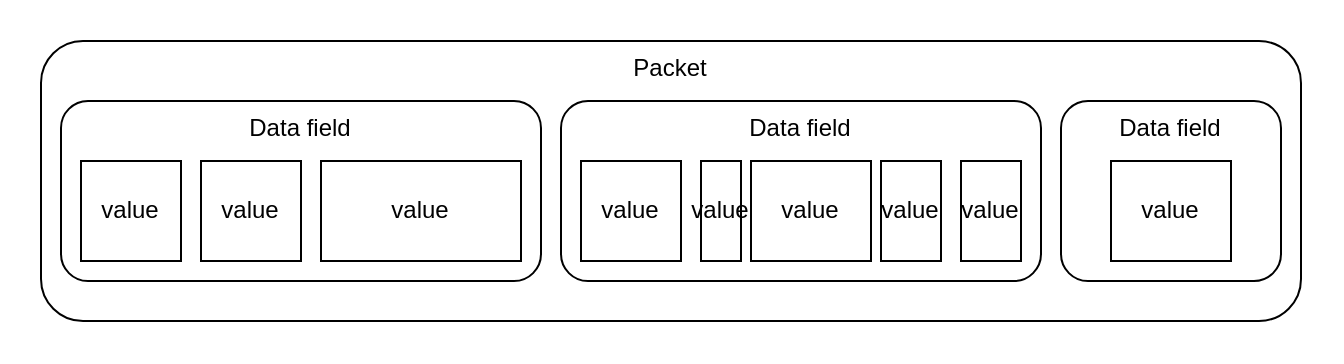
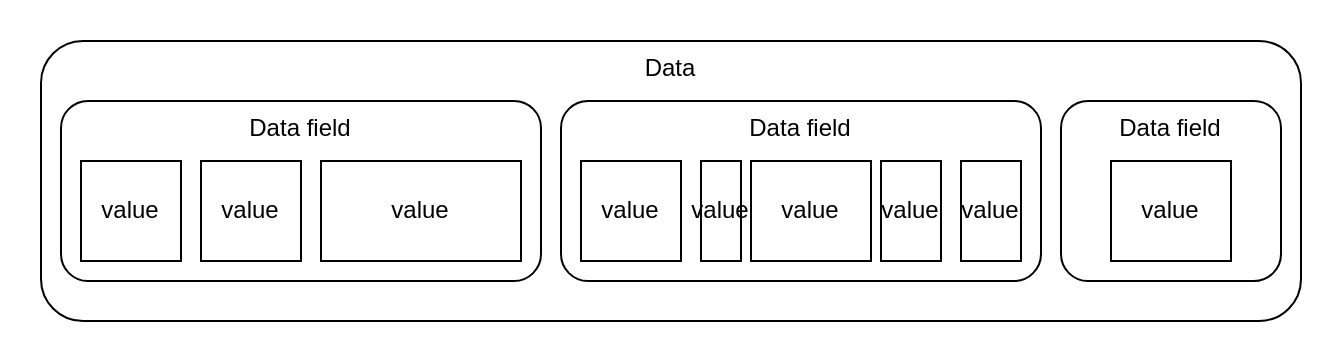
  <mxCell id="0" />
  <mxCell id="1" parent="0" />
- <mxCell id="2" value="Packet" style="rounded=1;whiteSpace=wrap;html=1;verticalAlign=top;" vertex="1" parent="1"><mxGeometry x="20" y="20" width="630" height="140" as="geometry" /></mxCell>
+ <mxCell id="2" value="Data" style="rounded=1;whiteSpace=wrap;html=1;verticalAlign=top;" vertex="1" parent="1"><mxGeometry x="20" y="20" width="630" height="140" as="geometry" /></mxCell>
  <mxCell id="3" value="Data field" style="rounded=1;whiteSpace=wrap;html=1;verticalAlign=top;" vertex="1" parent="1"><mxGeometry x="30" y="50" width="240" height="90" as="geometry" /></mxCell>
  <mxCell id="4" value="Data field" style="rounded=1;whiteSpace=wrap;html=1;verticalAlign=top;" vertex="1" parent="1"><mxGeometry x="280" y="50" width="240" height="90" as="geometry" /></mxCell>
  <mxCell id="5" value="Data field" style="rounded=1;whiteSpace=wrap;html=1;verticalAlign=top;" vertex="1" parent="1"><mxGeometry x="530" y="50" width="110" height="90" as="geometry" /></mxCell>
  <mxCell id="6" value="value" style="whiteSpace=wrap;html=1;aspect=fixed;" vertex="1" parent="1"><mxGeometry x="40" y="80" width="50" height="50" as="geometry" /></mxCell>
  <mxCell id="7" value="value" style="whiteSpace=wrap;html=1;aspect=fixed;" vertex="1" parent="1"><mxGeometry x="100" y="80" width="50" height="50" as="geometry" /></mxCell>
  <mxCell id="8" value="value" style="rounded=0;whiteSpace=wrap;html=1;" vertex="1" parent="1"><mxGeometry x="160" y="80" width="100" height="50" as="geometry" /></mxCell>
  <mxCell id="9" value="value" style="rounded=0;whiteSpace=wrap;html=1;" vertex="1" parent="1"><mxGeometry x="480" y="80" width="30" height="50" as="geometry" /></mxCell>
  <mxCell id="10" value="value" style="rounded=0;whiteSpace=wrap;html=1;" vertex="1" parent="1"><mxGeometry x="440" y="80" width="30" height="50" as="geometry" /></mxCell>
  <mxCell id="11" value="value" style="rounded=0;whiteSpace=wrap;html=1;" vertex="1" parent="1"><mxGeometry x="375" y="80" width="60" height="50" as="geometry" /></mxCell>
  <mxCell id="12" value="value" style="rounded=0;whiteSpace=wrap;html=1;" vertex="1" parent="1"><mxGeometry x="290" y="80" width="50" height="50" as="geometry" /></mxCell>
  <mxCell id="13" value="value" style="rounded=0;whiteSpace=wrap;html=1;" vertex="1" parent="1"><mxGeometry x="350" y="80" width="20" height="50" as="geometry" /></mxCell>
  <mxCell id="14" value="value" style="rounded=0;whiteSpace=wrap;html=1;" vertex="1" parent="1"><mxGeometry x="555" y="80" width="60" height="50" as="geometry" /></mxCell>
